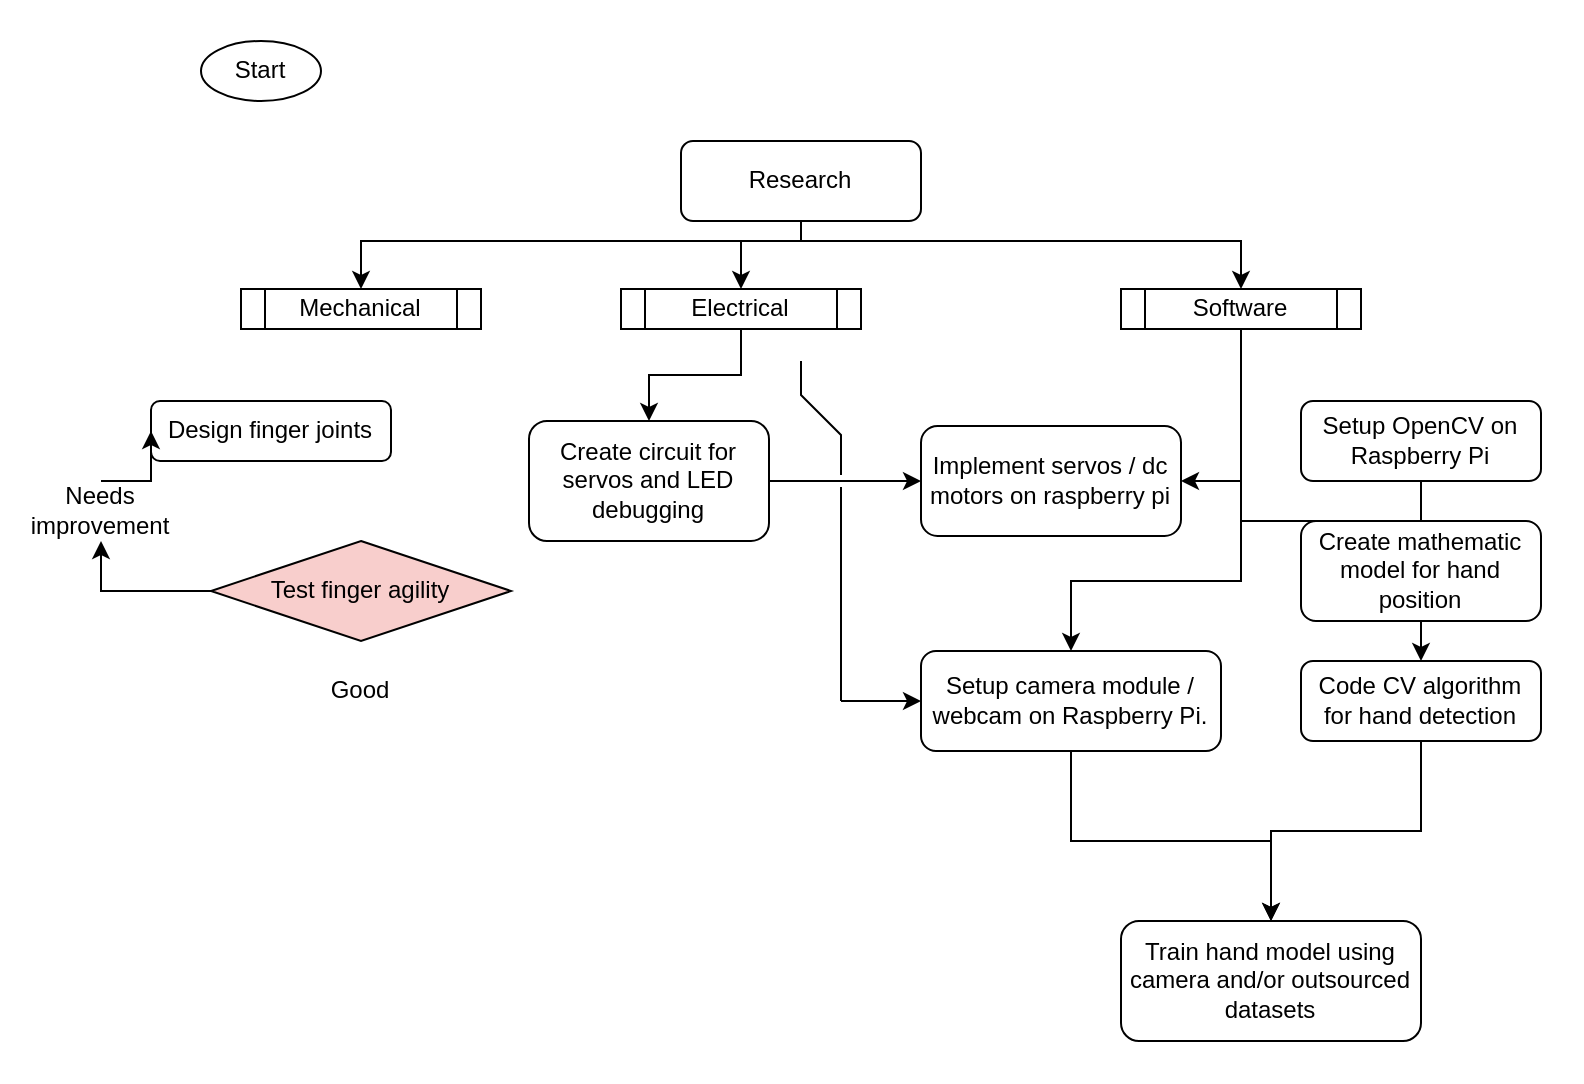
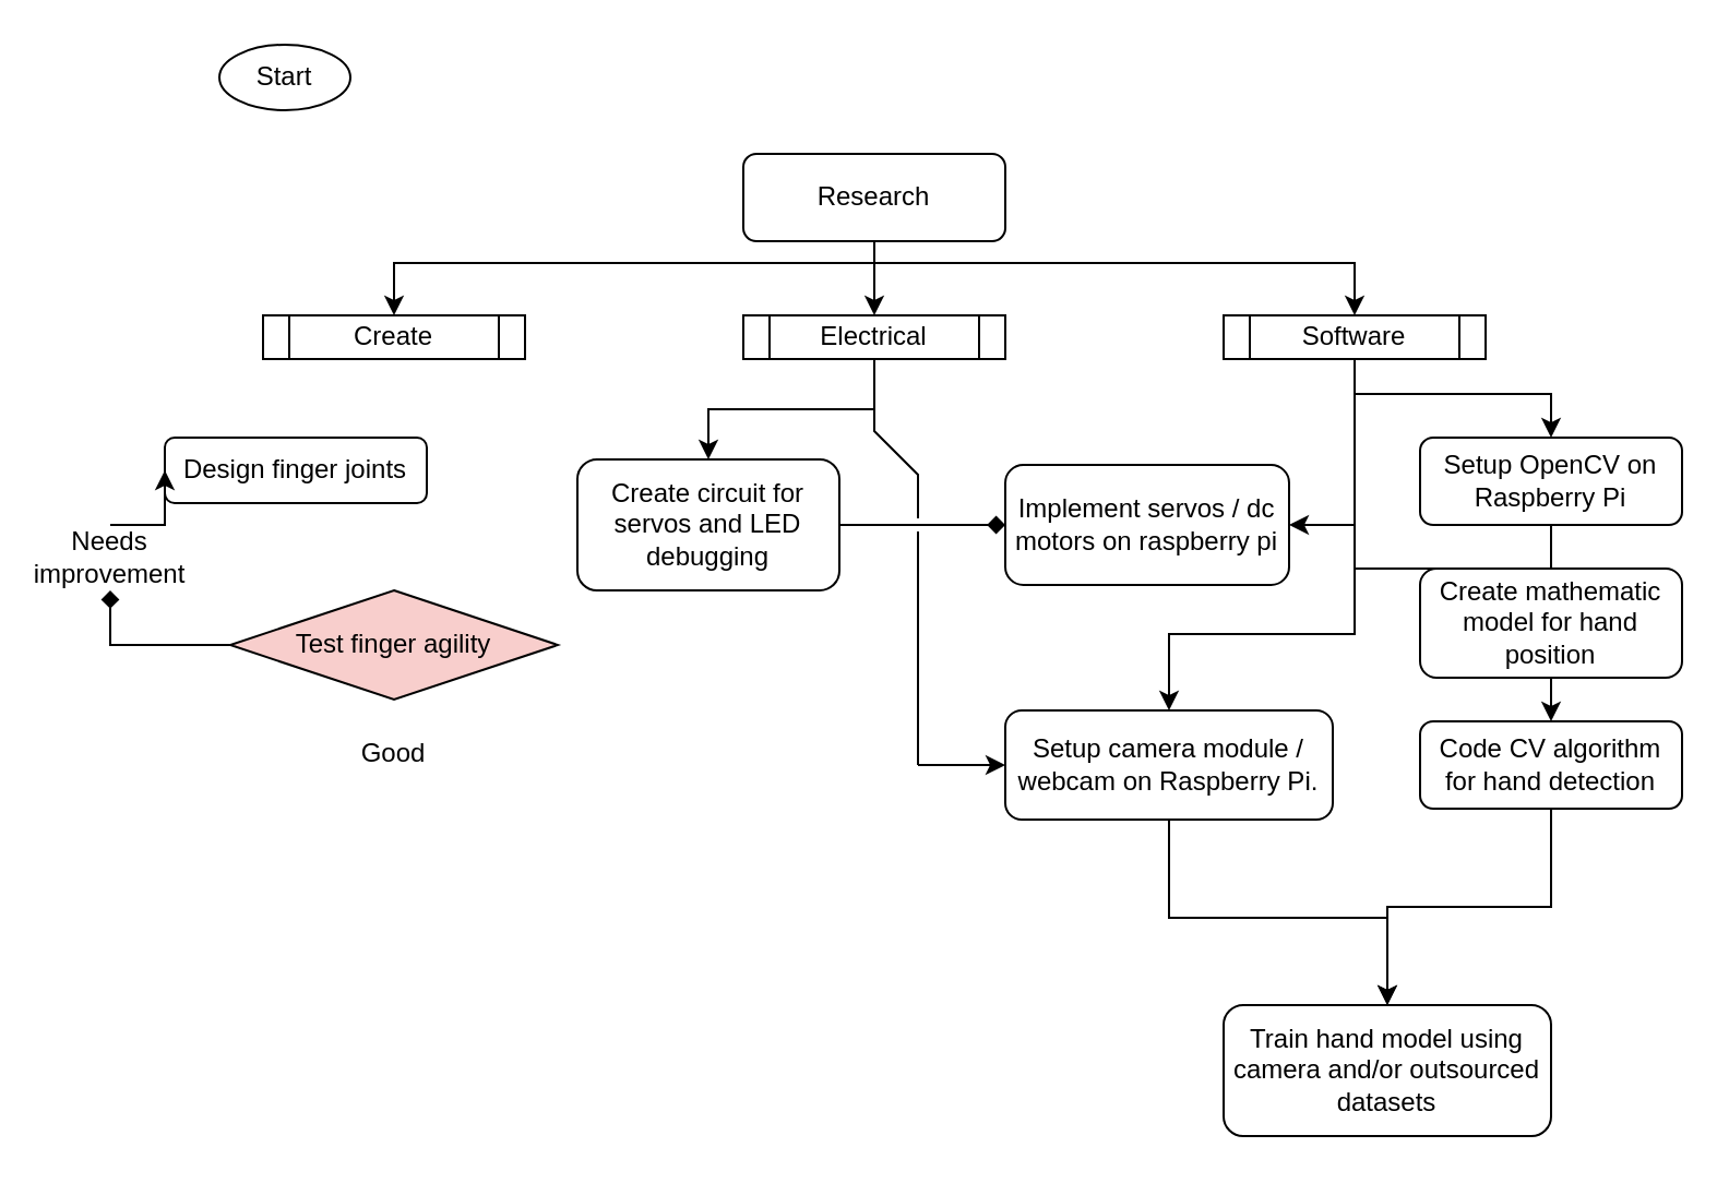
  <mxCell id="0" />
  <mxCell id="1" parent="0" />
  <mxCell id="2" value="Research" style="rounded=1;whiteSpace=wrap;html=1;fontSize=12;glass=0;strokeWidth=1;shadow=0;" parent="1" vertex="1"><mxGeometry x="340" y="70" width="120" height="40" as="geometry" /></mxCell>
  <mxCell id="3" value="Start" style="ellipse;whiteSpace=wrap;html=1;" vertex="1" parent="1"><mxGeometry x="100" y="20" width="60" height="30" as="geometry" /></mxCell>
- <mxCell id="4" value="Mechanical" style="shape=process;whiteSpace=wrap;html=1;backgroundOutline=1;" vertex="1" parent="1"><mxGeometry x="120" y="144" width="120" height="20" as="geometry" /></mxCell>
+ <mxCell id="4" value="Create" style="shape=process;whiteSpace=wrap;html=1;backgroundOutline=1;" vertex="1" parent="1"><mxGeometry x="120" y="144" width="120" height="20" as="geometry" /></mxCell>
  <mxCell id="5" style="edgeStyle=orthogonalEdgeStyle;rounded=0;orthogonalLoop=1;jettySize=auto;html=1;exitX=0.5;exitY=1;exitDx=0;exitDy=0;entryX=0.5;entryY=0;entryDx=0;entryDy=0;" edge="1" parent="1" source="6" target="20"><mxGeometry relative="1" as="geometry" /></mxCell>
- <mxCell id="6" value="Electrical" style="shape=process;whiteSpace=wrap;html=1;backgroundOutline=1;" vertex="1" parent="1"><mxGeometry x="310" y="144" width="120" height="20" as="geometry" /></mxCell>
+ <mxCell id="6" value="Electrical" style="shape=process;whiteSpace=wrap;html=1;backgroundOutline=1;" vertex="1" parent="1"><mxGeometry x="340" y="144" width="120" height="20" as="geometry" /></mxCell>
+ <mxCell id="7" style="edgeStyle=orthogonalEdgeStyle;rounded=0;orthogonalLoop=1;jettySize=auto;html=1;exitX=0.5;exitY=1;exitDx=0;exitDy=0;entryX=0.5;entryY=0;entryDx=0;entryDy=0;" edge="1" parent="1" source="9" target="22"><mxGeometry relative="1" as="geometry"><Array as="points"><mxPoint x="620" y="180" /><mxPoint x="710" y="180" /></Array></mxGeometry></mxCell>
  <mxCell id="8" style="edgeStyle=orthogonalEdgeStyle;rounded=0;orthogonalLoop=1;jettySize=auto;html=1;exitX=0.5;exitY=1;exitDx=0;exitDy=0;entryX=0.5;entryY=0;entryDx=0;entryDy=0;" edge="1" parent="1" source="9" target="29"><mxGeometry relative="1" as="geometry"><Array as="points"><mxPoint x="620" y="290" /><mxPoint x="535" y="290" /></Array></mxGeometry></mxCell>
  <mxCell id="9" value="Software" style="shape=process;whiteSpace=wrap;html=1;backgroundOutline=1;" vertex="1" parent="1"><mxGeometry x="560" y="144" width="120" height="20" as="geometry" /></mxCell>
  <mxCell id="10" value="" style="edgeStyle=segmentEdgeStyle;endArrow=classic;html=1;rounded=0;entryX=0.5;entryY=0;entryDx=0;entryDy=0;" edge="1" parent="1" target="4"><mxGeometry width="50" height="50" relative="1" as="geometry"><mxPoint x="400" y="110" as="sourcePoint" /><mxPoint x="450" y="60" as="targetPoint" /><Array as="points"><mxPoint x="400" y="120" /><mxPoint x="180" y="120" /></Array></mxGeometry></mxCell>
  <mxCell id="11" value="" style="edgeStyle=segmentEdgeStyle;endArrow=classic;html=1;rounded=0;entryX=0.5;entryY=0;entryDx=0;entryDy=0;" edge="1" parent="1" target="9"><mxGeometry width="50" height="50" relative="1" as="geometry"><mxPoint x="400" y="120" as="sourcePoint" /><mxPoint x="450" y="70" as="targetPoint" /></mxGeometry></mxCell>
  <mxCell id="12" value="" style="edgeStyle=segmentEdgeStyle;endArrow=classic;html=1;rounded=0;entryX=0.5;entryY=0;entryDx=0;entryDy=0;" edge="1" parent="1" target="6"><mxGeometry width="50" height="50" relative="1" as="geometry"><mxPoint x="400" y="120" as="sourcePoint" /><mxPoint x="450" y="70" as="targetPoint" /></mxGeometry></mxCell>
  <mxCell id="13" value="Design finger joints" style="rounded=1;whiteSpace=wrap;html=1;" vertex="1" parent="1"><mxGeometry x="75" y="200" width="120" height="30" as="geometry" /></mxCell>
  <mxCell id="14" value="Test finger agility" style="rhombus;whiteSpace=wrap;html=1;fillColor=#f8cecc;" vertex="1" parent="1"><mxGeometry x="105" y="270" width="150" height="50" as="geometry" /></mxCell>
  <mxCell id="15" style="edgeStyle=orthogonalEdgeStyle;rounded=0;orthogonalLoop=1;jettySize=auto;html=1;exitX=0.5;exitY=0;exitDx=0;exitDy=0;entryX=0;entryY=0.5;entryDx=0;entryDy=0;" edge="1" parent="1" source="16" target="13"><mxGeometry relative="1" as="geometry" /></mxCell>
  <mxCell id="16" value="Needs improvement" style="text;html=1;strokeColor=none;fillColor=none;align=center;verticalAlign=middle;whiteSpace=wrap;rounded=0;" vertex="1" parent="1"><mxGeometry x="20" y="240" width="60" height="30" as="geometry" /></mxCell>
- <mxCell id="17" value="" style="edgeStyle=segmentEdgeStyle;endArrow=classic;html=1;rounded=0;exitX=0;exitY=0.5;exitDx=0;exitDy=0;entryX=0.5;entryY=1;entryDx=0;entryDy=0;" edge="1" parent="1" source="14" target="16"><mxGeometry width="50" height="50" relative="1" as="geometry"><mxPoint x="20" y="340" as="sourcePoint" /><mxPoint x="70" y="290" as="targetPoint" /></mxGeometry></mxCell>
+ <mxCell id="17" value="" style="edgeStyle=segmentEdgeStyle;endArrow=diamond;html=1;rounded=0;exitX=0;exitY=0.5;exitDx=0;exitDy=0;entryX=0.5;entryY=1;entryDx=0;entryDy=0;" edge="1" parent="1" source="14" target="16"><mxGeometry width="50" height="50" relative="1" as="geometry"><mxPoint x="20" y="340" as="sourcePoint" /><mxPoint x="70" y="290" as="targetPoint" /></mxGeometry></mxCell>
  <mxCell id="18" value="Good" style="text;html=1;strokeColor=none;fillColor=none;align=center;verticalAlign=middle;whiteSpace=wrap;rounded=0;" vertex="1" parent="1"><mxGeometry x="150" y="330" width="60" height="30" as="geometry" /></mxCell>
- <mxCell id="19" style="edgeStyle=orthogonalEdgeStyle;rounded=0;orthogonalLoop=1;jettySize=auto;html=1;exitX=1;exitY=0.5;exitDx=0;exitDy=0;entryX=0;entryY=0.5;entryDx=0;entryDy=0;" edge="1" parent="1" source="20" target="30"><mxGeometry relative="1" as="geometry" /></mxCell>
+ <mxCell id="19" style="edgeStyle=orthogonalEdgeStyle;rounded=0;orthogonalLoop=1;jettySize=auto;html=1;exitX=1;exitY=0.5;exitDx=0;exitDy=0;entryX=0;entryY=0.5;entryDx=0;entryDy=0;endArrow=diamond;" edge="1" parent="1" source="20" target="30"><mxGeometry relative="1" as="geometry" /></mxCell>
  <mxCell id="20" value="Create circuit for servos and LED debugging" style="rounded=1;whiteSpace=wrap;html=1;" vertex="1" parent="1"><mxGeometry x="264" y="210" width="120" height="60" as="geometry" /></mxCell>
  <mxCell id="21" style="edgeStyle=orthogonalEdgeStyle;rounded=0;orthogonalLoop=1;jettySize=auto;html=1;exitX=0.5;exitY=1;exitDx=0;exitDy=0;" edge="1" parent="1" source="22" target="30"><mxGeometry relative="1" as="geometry" /></mxCell>
  <mxCell id="22" value="Setup OpenCV on Raspberry Pi" style="rounded=1;whiteSpace=wrap;html=1;" vertex="1" parent="1"><mxGeometry x="650" y="200" width="120" height="40" as="geometry" /></mxCell>
  <mxCell id="23" style="edgeStyle=orthogonalEdgeStyle;rounded=0;orthogonalLoop=1;jettySize=auto;html=1;exitX=0.5;exitY=1;exitDx=0;exitDy=0;entryX=0.5;entryY=0;entryDx=0;entryDy=0;" edge="1" parent="1" source="24" target="27"><mxGeometry relative="1" as="geometry" /></mxCell>
  <mxCell id="24" value="Code CV algorithm for hand detection" style="rounded=1;whiteSpace=wrap;html=1;" vertex="1" parent="1"><mxGeometry x="650" y="330" width="120" height="40" as="geometry" /></mxCell>
  <mxCell id="25" style="edgeStyle=orthogonalEdgeStyle;rounded=0;orthogonalLoop=1;jettySize=auto;html=1;exitX=0.5;exitY=1;exitDx=0;exitDy=0;entryX=0.5;entryY=0;entryDx=0;entryDy=0;" edge="1" parent="1" source="26" target="24"><mxGeometry relative="1" as="geometry" /></mxCell>
  <mxCell id="26" value="Create mathematic model for hand position" style="rounded=1;whiteSpace=wrap;html=1;" vertex="1" parent="1"><mxGeometry x="650" y="260" width="120" height="50" as="geometry" /></mxCell>
  <mxCell id="27" value="Train hand model using camera and/or outsourced datasets" style="rounded=1;whiteSpace=wrap;html=1;" vertex="1" parent="1"><mxGeometry x="560" y="460" width="150" height="60" as="geometry" /></mxCell>
  <mxCell id="28" style="edgeStyle=orthogonalEdgeStyle;rounded=0;orthogonalLoop=1;jettySize=auto;html=1;exitX=0.5;exitY=1;exitDx=0;exitDy=0;entryX=0.5;entryY=0;entryDx=0;entryDy=0;" edge="1" parent="1" source="29" target="27"><mxGeometry relative="1" as="geometry"><mxPoint x="660" y="410" as="targetPoint" /><Array as="points"><mxPoint x="535" y="420" /><mxPoint x="635" y="420" /></Array></mxGeometry></mxCell>
  <mxCell id="29" value="Setup camera module / webcam on Raspberry Pi." style="rounded=1;whiteSpace=wrap;html=1;" vertex="1" parent="1"><mxGeometry x="460" y="325" width="150" height="50" as="geometry" /></mxCell>
  <mxCell id="30" value="Implement servos / dc motors on raspberry pi" style="rounded=1;whiteSpace=wrap;html=1;" vertex="1" parent="1"><mxGeometry x="460" y="212.5" width="130" height="55" as="geometry" /></mxCell>
  <mxCell id="31" value="" style="endArrow=none;html=1;rounded=0;jumpStyle=gap;jumpSize=6;" edge="1" parent="1"><mxGeometry width="50" height="50" relative="1" as="geometry"><mxPoint x="420" y="350" as="sourcePoint" /><mxPoint x="400" y="180" as="targetPoint" /><Array as="points"><mxPoint x="420" y="217" /><mxPoint x="400" y="197" /></Array></mxGeometry></mxCell>
  <mxCell id="32" value="" style="edgeStyle=segmentEdgeStyle;endArrow=classic;html=1;rounded=0;jumpStyle=gap;jumpSize=6;entryX=0;entryY=0.5;entryDx=0;entryDy=0;" edge="1" parent="1"><mxGeometry width="50" height="50" relative="1" as="geometry"><mxPoint x="420" y="350" as="sourcePoint" /><mxPoint x="460" y="350" as="targetPoint" /><Array as="points"><mxPoint x="420" y="350" /><mxPoint x="420" y="350" /></Array></mxGeometry></mxCell>
